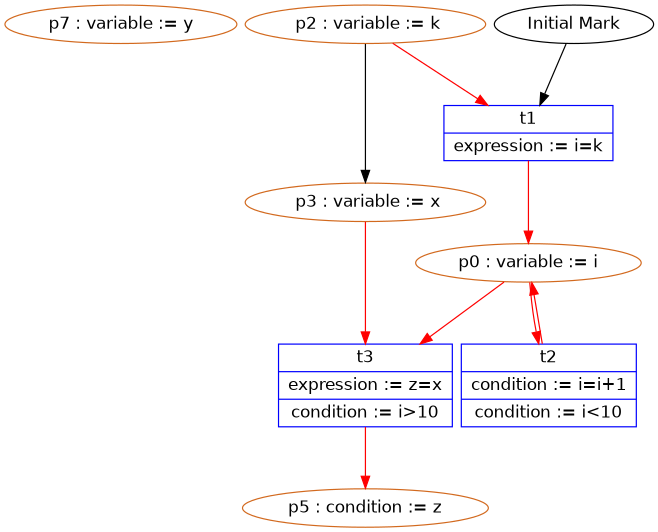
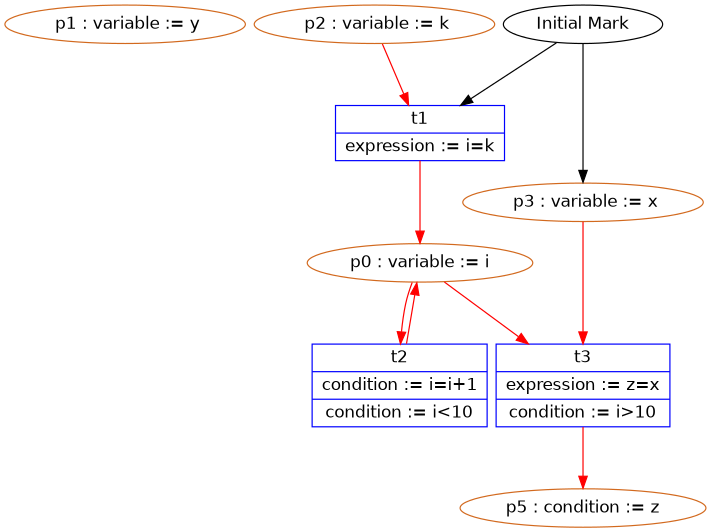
  digraph {
    fontname="DejaVu Sans"
    fontsize=14
    nodesep=0.1
    ranksep=0.5
    node [color=chocolate fontname="DejaVu Sans" shape=ellipse]
    edge [color=red fontname="DejaVu Sans"]
-   n1 [height=0.25 label="p7 : variable := y" width=0.4]
+   n1 [height=0.25 label=" p1 : variable := y" width=0.4]
    n2 [height=0.25 label=" p2 : variable := k" width=0.4]
    n3 [color=blue height=0.25 label="{ t1 | expression := i=k }" shape=record width=0.4]
    n4 [height=0.25 label="p0 : variable := i" width=0.4]
    n5 [height=0.25 label=" p3 : variable := x" width=0.4]
    n6 [color=blue height=0.25 label="{ t3 | expression := z=x | condition := i\>10 }" shape=record width=0.4]
    n7 [height=0.25 label="p5 : condition := z" width=0.4]
    n8 [color=blue height=0.25 label="{ t2 | condition := i=i+1 | condition := i\<10 }" shape=record width=0.4]
    n9 [color=black height=0.25 label="Initial Mark" width=0.4]
    n2 -> n3 [label=" "]
    n3 -> n4 [label=" "]
    n4 -> n6 [label=" "]
    n4 -> n8 [label=" "]
    n5 -> n6 [label=" "]
    n6 -> n7 [label=" "]
    n8 -> n4 [label=" "]
    n9 -> n3 [color=black label=" "]
-   n2 -> n5 [color=black label=" "]
+   n9 -> n5 [color=black label=" "]
  }
